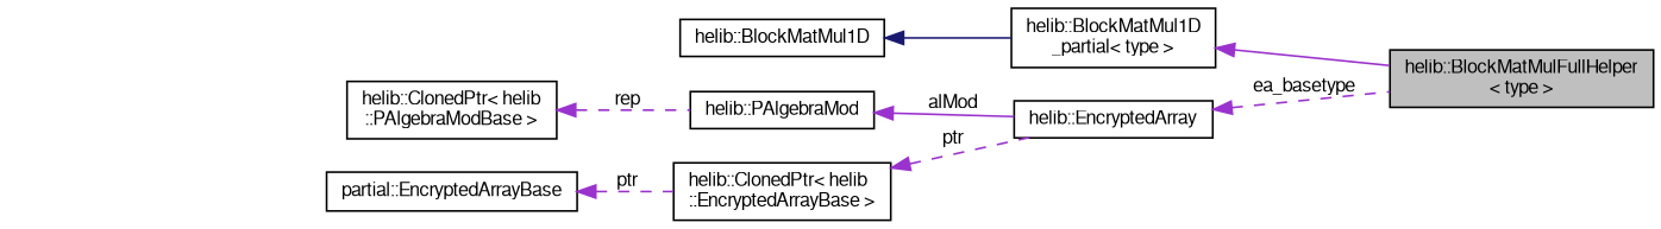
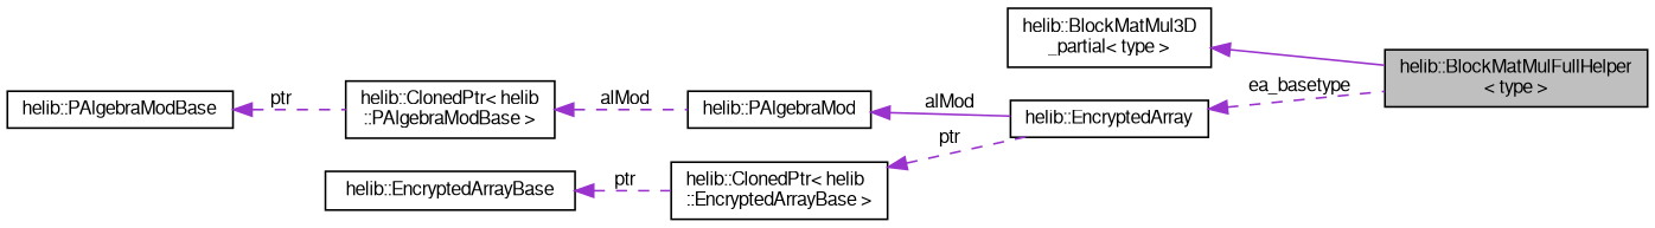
  digraph {
    rankdir=LR
    node [color=black fillcolor=white fontname=FreeSans fontsize=10 shape=record style=filled]
    edge [color=darkorchid3 dir=back fontname=FreeSans fontsize=10 labelfontname=FreeSans labelfontsize=10 style=dashed]
    n1 [fillcolor=grey75 fontcolor=black height=0.2 label="helib::BlockMatMulFullHelper\l\< type \>" width=0.4]
-   n2 [height=0.2 label="helib::BlockMatMul1D\l_partial\< type \>" width=0.4]
-   n3 [height=0.2 label="helib::BlockMatMul1D" width=0.4]
+   n2 [height=0.2 label="helib::BlockMatMul3D\l_partial\< type \>" width=0.4]
    n4 [height=0.2 label="helib::EncryptedArray" width=0.4]
    n5 [height=0.2 label="helib::PAlgebraMod" width=0.4]
    n6 [height=0.2 label="helib::ClonedPtr\< helib\l::PAlgebraModBase \>" width=0.4]
+   n7 [height=0.2 label="helib::PAlgebraModBase" width=0.4]
    n8 [height=0.2 label="helib::ClonedPtr\< helib\l::EncryptedArrayBase \>" width=0.4]
-   n9 [height=0.2 label="partial::EncryptedArrayBase" width=0.4]
+   n9 [height=0.2 label="helib::EncryptedArrayBase" width=0.4]
    n2 -> n1 [style=solid]
-   n3 -> n2 [color=midnightblue style=solid]
    n4 -> n1 [label=" ea_basetype"]
    n5 -> n4 [label=" alMod" style=solid]
-   n6 -> n5 [label=" rep"]
+   n6 -> n5 [label=" alMod"]
+   n7 -> n6 [label=" ptr"]
    n8 -> n4 [label=" ptr"]
    n9 -> n8 [label=" ptr"]
  }
